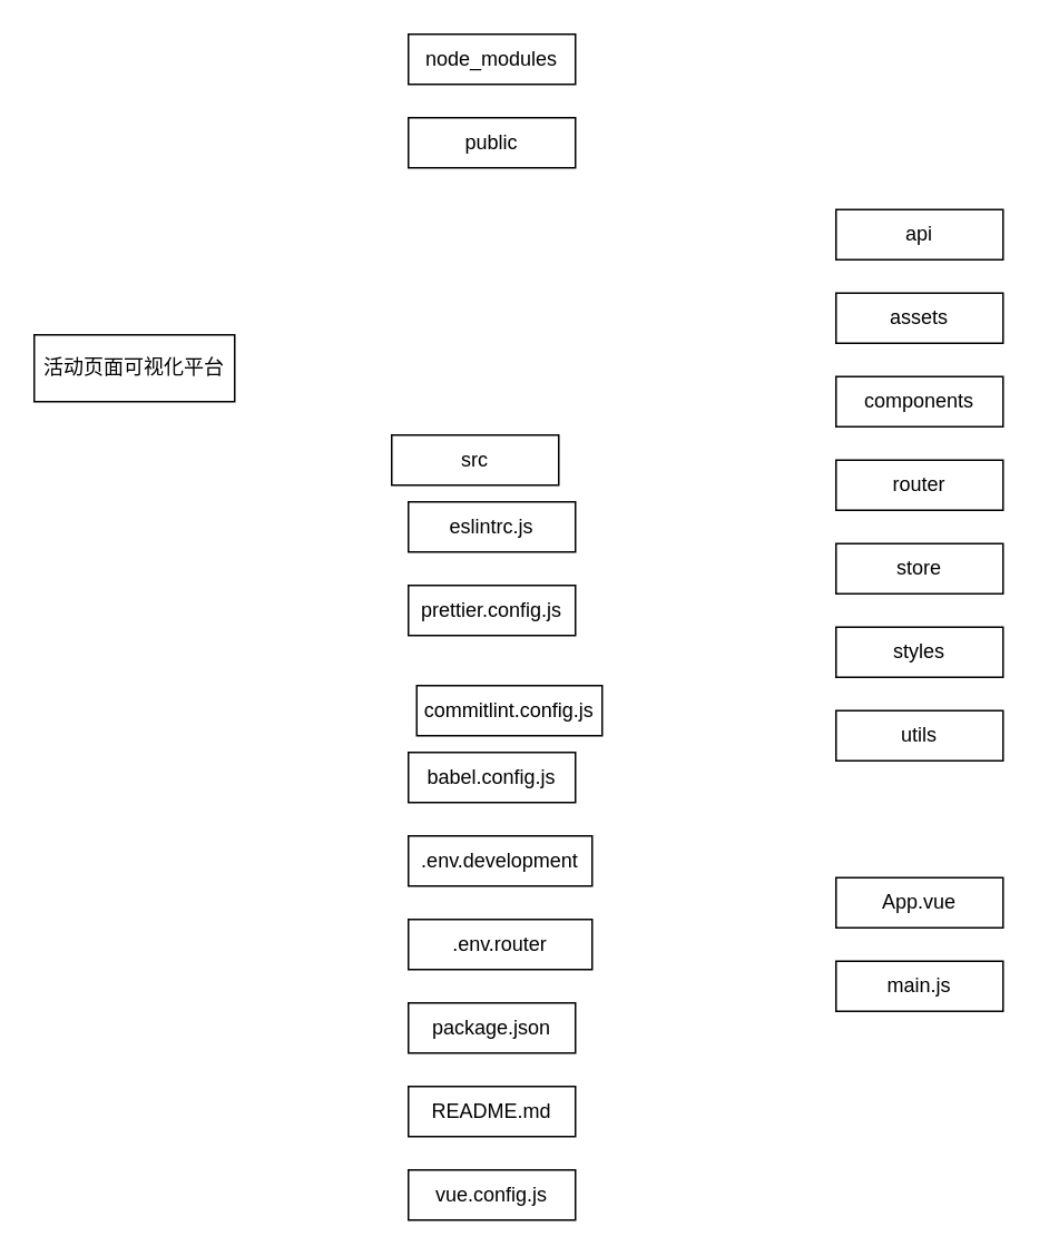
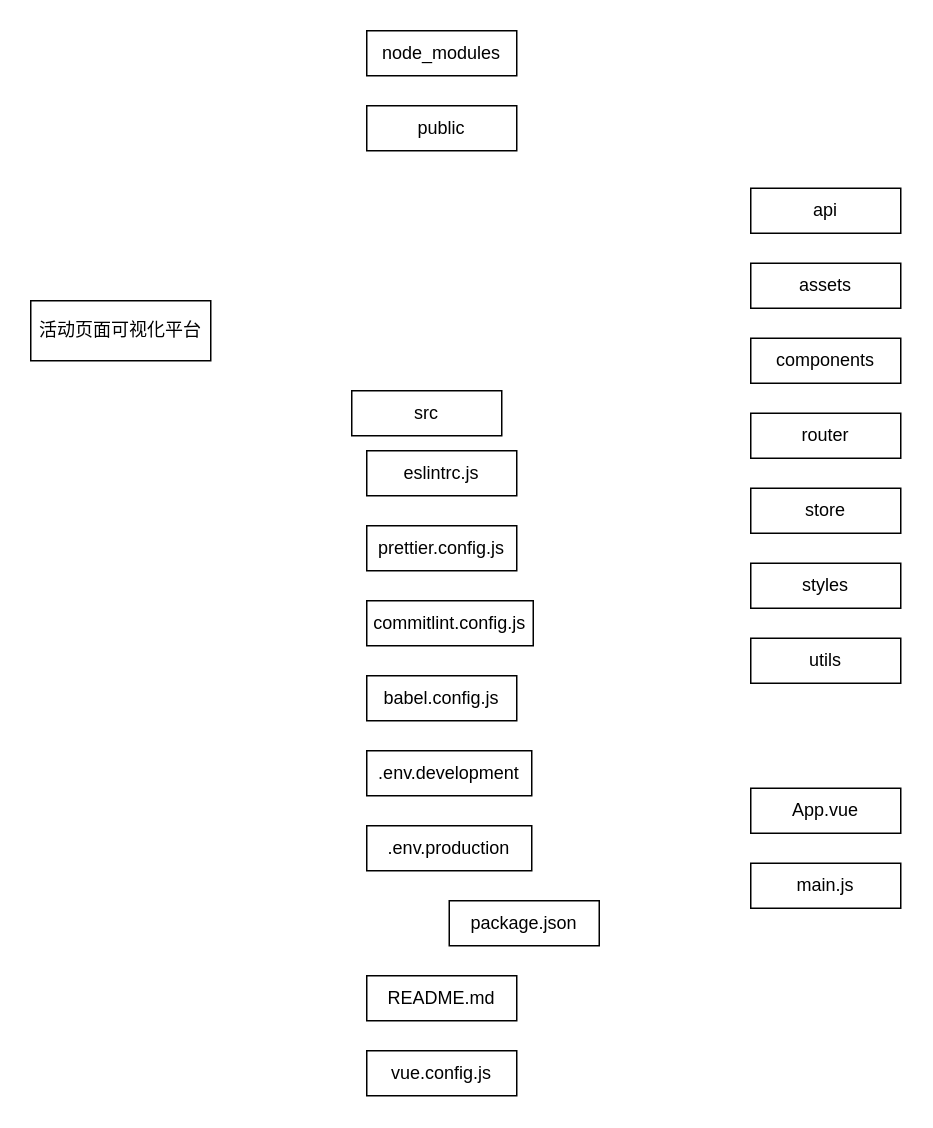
  <mxCell id="0" />
  <mxCell id="1" parent="0" />
  <mxCell id="2" value="活动页面可视化平台" style="rounded=0;whiteSpace=wrap;html=1;" vertex="1" parent="1"><mxGeometry x="20" y="200" width="120" height="40" as="geometry" /></mxCell>
  <mxCell id="3" value="node_modules" style="rounded=0;whiteSpace=wrap;html=1;" vertex="1" parent="1"><mxGeometry x="244" y="20" width="100" height="30" as="geometry" /></mxCell>
  <mxCell id="4" value="public" style="rounded=0;whiteSpace=wrap;html=1;" vertex="1" parent="1"><mxGeometry x="244" y="70" width="100" height="30" as="geometry" /></mxCell>
  <mxCell id="5" value="src" style="rounded=0;whiteSpace=wrap;html=1;" vertex="1" parent="1"><mxGeometry x="234" y="260" width="100" height="30" as="geometry" /></mxCell>
  <mxCell id="6" value="eslintrc.js" style="rounded=0;whiteSpace=wrap;html=1;" vertex="1" parent="1"><mxGeometry x="244" y="300" width="100" height="30" as="geometry" /></mxCell>
  <mxCell id="7" value="babel.config.js" style="rounded=0;whiteSpace=wrap;html=1;" vertex="1" parent="1"><mxGeometry x="244" y="450" width="100" height="30" as="geometry" /></mxCell>
- <mxCell id="8" value="package.json" style="rounded=0;whiteSpace=wrap;html=1;" vertex="1" parent="1"><mxGeometry x="244" y="600" width="100" height="30" as="geometry" /></mxCell>
+ <mxCell id="8" value="package.json" style="rounded=0;whiteSpace=wrap;html=1;" vertex="1" parent="1"><mxGeometry x="299" y="600" width="100" height="30" as="geometry" /></mxCell>
  <mxCell id="9" value="README.md" style="rounded=0;whiteSpace=wrap;html=1;" vertex="1" parent="1"><mxGeometry x="244" y="650" width="100" height="30" as="geometry" /></mxCell>
  <mxCell id="10" value="vue.config.js" style="rounded=0;whiteSpace=wrap;html=1;" vertex="1" parent="1"><mxGeometry x="244" y="700" width="100" height="30" as="geometry" /></mxCell>
  <mxCell id="11" value="prettier.config.js" style="rounded=0;whiteSpace=wrap;html=1;" vertex="1" parent="1"><mxGeometry x="244" y="350" width="100" height="30" as="geometry" /></mxCell>
- <mxCell id="12" value="commitlint.config.js" style="rounded=0;whiteSpace=wrap;html=1;" vertex="1" parent="1"><mxGeometry x="249" y="410" width="111" height="30" as="geometry" /></mxCell>
+ <mxCell id="12" value="commitlint.config.js" style="rounded=0;whiteSpace=wrap;html=1;" vertex="1" parent="1"><mxGeometry x="244" y="400" width="111" height="30" as="geometry" /></mxCell>
  <mxCell id="13" value=".env.development" style="rounded=0;whiteSpace=wrap;html=1;" vertex="1" parent="1"><mxGeometry x="244" y="500" width="110" height="30" as="geometry" /></mxCell>
- <mxCell id="14" value=".env.router" style="rounded=0;whiteSpace=wrap;html=1;" vertex="1" parent="1"><mxGeometry x="244" y="550" width="110" height="30" as="geometry" /></mxCell>
+ <mxCell id="14" value=".env.production" style="rounded=0;whiteSpace=wrap;html=1;" vertex="1" parent="1"><mxGeometry x="244" y="550" width="110" height="30" as="geometry" /></mxCell>
  <mxCell id="15" value="api" style="rounded=0;whiteSpace=wrap;html=1;" vertex="1" parent="1"><mxGeometry x="500" y="125" width="100" height="30" as="geometry" /></mxCell>
  <mxCell id="16" value="utils" style="rounded=0;whiteSpace=wrap;html=1;" vertex="1" parent="1"><mxGeometry x="500" y="425" width="100" height="30" as="geometry" /></mxCell>
  <mxCell id="17" value="styles" style="rounded=0;whiteSpace=wrap;html=1;" vertex="1" parent="1"><mxGeometry x="500" y="375" width="100" height="30" as="geometry" /></mxCell>
  <mxCell id="18" value="store" style="rounded=0;whiteSpace=wrap;html=1;" vertex="1" parent="1"><mxGeometry x="500" y="325" width="100" height="30" as="geometry" /></mxCell>
  <mxCell id="19" value="router" style="rounded=0;whiteSpace=wrap;html=1;" vertex="1" parent="1"><mxGeometry x="500" y="275" width="100" height="30" as="geometry" /></mxCell>
  <mxCell id="20" value="components" style="rounded=0;whiteSpace=wrap;html=1;" vertex="1" parent="1"><mxGeometry x="500" y="225" width="100" height="30" as="geometry" /></mxCell>
  <mxCell id="21" value="assets" style="rounded=0;whiteSpace=wrap;html=1;" vertex="1" parent="1"><mxGeometry x="500" y="175" width="100" height="30" as="geometry" /></mxCell>
  <mxCell id="22" value="App.vue" style="rounded=0;whiteSpace=wrap;html=1;" vertex="1" parent="1"><mxGeometry x="500" y="525" width="100" height="30" as="geometry" /></mxCell>
  <mxCell id="23" value="main.js" style="rounded=0;whiteSpace=wrap;html=1;" vertex="1" parent="1"><mxGeometry x="500" y="575" width="100" height="30" as="geometry" /></mxCell>
